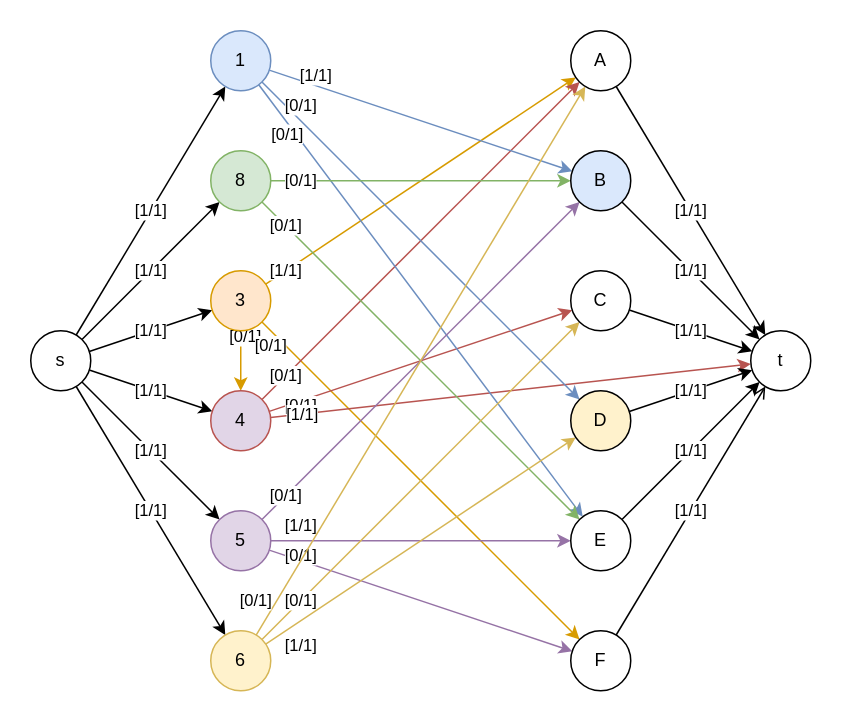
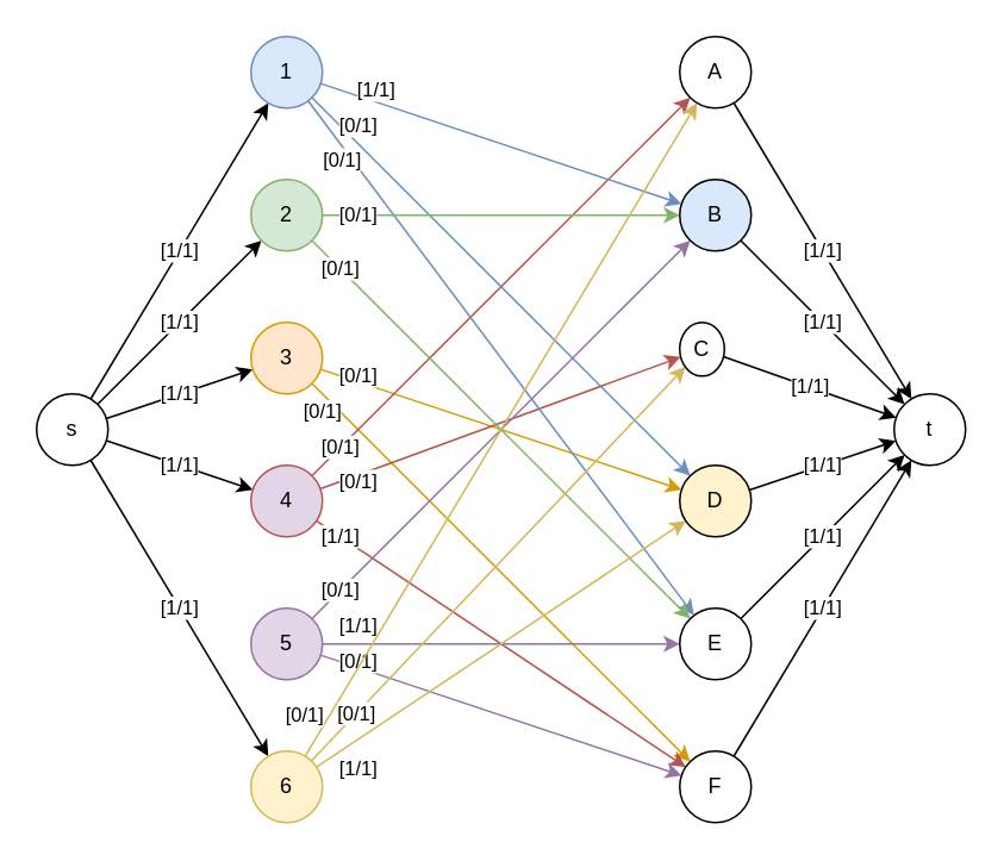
  <mxCell id="0" />
  <mxCell id="1" parent="0" />
  <mxCell id="2" value="[1/1]" style="rounded=0;orthogonalLoop=1;jettySize=auto;html=1;" edge="1" parent="1" source="8" target="20"><mxGeometry relative="1" as="geometry" /></mxCell>
  <mxCell id="3" value="[1/1]" style="rounded=0;orthogonalLoop=1;jettySize=auto;html=1;" edge="1" parent="1" source="8" target="23"><mxGeometry relative="1" as="geometry" /></mxCell>
  <mxCell id="4" value="[1/1]" style="rounded=0;orthogonalLoop=1;jettySize=auto;html=1;" edge="1" parent="1" source="8" target="12"><mxGeometry relative="1" as="geometry" /></mxCell>
  <mxCell id="5" value="[1/1]" style="rounded=0;orthogonalLoop=1;jettySize=auto;html=1;" edge="1" parent="1" source="8" target="16"><mxGeometry relative="1" as="geometry" /></mxCell>
- <mxCell id="6" value="[1/1]" style="rounded=0;orthogonalLoop=1;jettySize=auto;html=1;" edge="1" parent="1" source="8" target="27"><mxGeometry relative="1" as="geometry" /></mxCell>
  <mxCell id="7" value="[1/1]" style="rounded=0;orthogonalLoop=1;jettySize=auto;html=1;" edge="1" parent="1" source="8" target="31"><mxGeometry relative="1" as="geometry" /></mxCell>
  <mxCell id="8" value="s" style="ellipse;whiteSpace=wrap;html=1;aspect=fixed;" vertex="1" parent="1"><mxGeometry x="20" y="220" width="40" height="40" as="geometry" /></mxCell>
- <mxCell id="9" value="[1/1]" style="rounded=0;orthogonalLoop=1;jettySize=auto;html=1;fillColor=#ffe6cc;strokeColor=#d79b00;" edge="1" parent="1" source="12" target="37"><mxGeometry x="-0.871" relative="1" as="geometry"><mxPoint as="offset" /></mxGeometry></mxCell>
- <mxCell id="10" value="[0/1]" style="rounded=0;orthogonalLoop=1;jettySize=auto;html=1;fillColor=#ffe6cc;strokeColor=#d79b00;" edge="1" parent="1" source="12" target="16"><mxGeometry x="-0.802" y="3" relative="1" as="geometry"><mxPoint as="offset" /></mxGeometry></mxCell>
+ <mxCell id="10" value="[0/1]" style="rounded=0;orthogonalLoop=1;jettySize=auto;html=1;fillColor=#ffe6cc;strokeColor=#d79b00;" edge="1" parent="1" source="12" target="35"><mxGeometry x="-0.802" y="3" relative="1" as="geometry"><mxPoint as="offset" /></mxGeometry></mxCell>
  <mxCell id="11" value="[0/1]" style="rounded=0;orthogonalLoop=1;jettySize=auto;html=1;fillColor=#ffe6cc;strokeColor=#d79b00;" edge="1" parent="1" source="12" target="43"><mxGeometry x="-0.897" y="-7" relative="1" as="geometry"><mxPoint as="offset" /></mxGeometry></mxCell>
  <mxCell id="12" value="3" style="ellipse;whiteSpace=wrap;html=1;aspect=fixed;fillColor=#ffe6cc;strokeColor=#d79b00;" vertex="1" parent="1"><mxGeometry x="140" y="180" width="40" height="40" as="geometry" /></mxCell>
  <mxCell id="13" value="[0/1]" style="rounded=0;orthogonalLoop=1;jettySize=auto;html=1;fillColor=#f8cecc;strokeColor=#b85450;" edge="1" parent="1" source="16" target="37"><mxGeometry x="-0.85" relative="1" as="geometry"><mxPoint as="offset" /></mxGeometry></mxCell>
  <mxCell id="14" value="[0/1]" style="rounded=0;orthogonalLoop=1;jettySize=auto;html=1;fillColor=#f8cecc;strokeColor=#b85450;" edge="1" parent="1" source="16" target="33"><mxGeometry x="-0.802" y="-3" relative="1" as="geometry"><mxPoint as="offset" /></mxGeometry></mxCell>
- <mxCell id="15" value="[1/1]" style="rounded=0;orthogonalLoop=1;jettySize=auto;html=1;fillColor=#f8cecc;strokeColor=#b85450;" edge="1" parent="1" source="16" target="44"><mxGeometry x="-0.871" relative="1" as="geometry"><mxPoint as="offset" /></mxGeometry></mxCell>
+ <mxCell id="15" value="[1/1]" style="rounded=0;orthogonalLoop=1;jettySize=auto;html=1;fillColor=#f8cecc;strokeColor=#b85450;" edge="1" parent="1" source="16" target="43"><mxGeometry x="-0.871" relative="1" as="geometry"><mxPoint as="offset" /></mxGeometry></mxCell>
  <mxCell id="16" value="4" style="ellipse;whiteSpace=wrap;html=1;aspect=fixed;fillColor=#e1d5e7;strokeColor=#b85450;" vertex="1" parent="1"><mxGeometry x="140" y="260" width="40" height="40" as="geometry" /></mxCell>
  <mxCell id="17" value="[1/1]" style="rounded=0;orthogonalLoop=1;jettySize=auto;html=1;fillColor=#dae8fc;strokeColor=#6c8ebf;" edge="1" parent="1" source="20" target="39"><mxGeometry x="-0.713" y="6" relative="1" as="geometry"><mxPoint as="offset" /></mxGeometry></mxCell>
  <mxCell id="18" value="[0/1]" style="rounded=0;orthogonalLoop=1;jettySize=auto;html=1;fillColor=#dae8fc;strokeColor=#6c8ebf;" edge="1" parent="1" source="20" target="35"><mxGeometry x="-0.803" y="7" relative="1" as="geometry"><mxPoint as="offset" /></mxGeometry></mxCell>
  <mxCell id="19" value="[0/1]" style="rounded=0;orthogonalLoop=1;jettySize=auto;html=1;fillColor=#dae8fc;strokeColor=#6c8ebf;" edge="1" parent="1" source="20" target="41"><mxGeometry x="-0.788" y="-4" relative="1" as="geometry"><mxPoint x="-1" as="offset" /></mxGeometry></mxCell>
  <mxCell id="20" value="1" style="ellipse;whiteSpace=wrap;html=1;aspect=fixed;fillColor=#dae8fc;strokeColor=#6c8ebf;" vertex="1" parent="1"><mxGeometry x="140" y="20" width="40" height="40" as="geometry" /></mxCell>
  <mxCell id="21" value="[0/1]" style="rounded=0;orthogonalLoop=1;jettySize=auto;html=1;fillColor=#d5e8d4;strokeColor=#82b366;" edge="1" parent="1" source="23" target="39"><mxGeometry x="-0.8" relative="1" as="geometry"><mxPoint as="offset" /></mxGeometry></mxCell>
  <mxCell id="22" value="[0/1]" style="rounded=0;orthogonalLoop=1;jettySize=auto;html=1;fillColor=#d5e8d4;strokeColor=#82b366;" edge="1" parent="1" source="23" target="41"><mxGeometry x="-0.85" relative="1" as="geometry"><mxPoint as="offset" /></mxGeometry></mxCell>
- <mxCell id="23" value="8" style="ellipse;whiteSpace=wrap;html=1;aspect=fixed;fillColor=#d5e8d4;strokeColor=#82b366;" vertex="1" parent="1"><mxGeometry x="140" y="100" width="40" height="40" as="geometry" /></mxCell>
+ <mxCell id="23" value="2" style="ellipse;whiteSpace=wrap;html=1;aspect=fixed;fillColor=#d5e8d4;strokeColor=#82b366;" vertex="1" parent="1"><mxGeometry x="140" y="100" width="40" height="40" as="geometry" /></mxCell>
  <mxCell id="24" value="[0/1]" style="rounded=0;orthogonalLoop=1;jettySize=auto;html=1;fillColor=#e1d5e7;strokeColor=#9673a6;" edge="1" parent="1" source="27" target="39"><mxGeometry x="-0.85" relative="1" as="geometry"><mxPoint as="offset" /></mxGeometry></mxCell>
  <mxCell id="25" value="[1/1]" style="rounded=0;orthogonalLoop=1;jettySize=auto;html=1;fillColor=#e1d5e7;strokeColor=#9673a6;" edge="1" parent="1" source="27" target="41"><mxGeometry x="-0.8" y="10" relative="1" as="geometry"><mxPoint as="offset" /></mxGeometry></mxCell>
  <mxCell id="26" value="[0/1]" style="rounded=0;orthogonalLoop=1;jettySize=auto;html=1;fillColor=#e1d5e7;strokeColor=#9673a6;" edge="1" parent="1" source="27" target="43"><mxGeometry x="-0.802" y="3" relative="1" as="geometry"><mxPoint as="offset" /></mxGeometry></mxCell>
  <mxCell id="27" value="5" style="ellipse;whiteSpace=wrap;html=1;aspect=fixed;fillColor=#e1d5e7;strokeColor=#9673a6;" vertex="1" parent="1"><mxGeometry x="140" y="340" width="40" height="40" as="geometry" /></mxCell>
  <mxCell id="28" value="[0/1]" style="rounded=0;orthogonalLoop=1;jettySize=auto;html=1;fillColor=#fff2cc;strokeColor=#d6b656;" edge="1" parent="1" source="31" target="37"><mxGeometry x="-0.909" y="12" relative="1" as="geometry"><mxPoint as="offset" /></mxGeometry></mxCell>
  <mxCell id="29" value="[0/1]" style="rounded=0;orthogonalLoop=1;jettySize=auto;html=1;fillColor=#fff2cc;strokeColor=#d6b656;" edge="1" parent="1" source="31" target="33"><mxGeometry x="-0.756" relative="1" as="geometry"><mxPoint as="offset" /></mxGeometry></mxCell>
  <mxCell id="30" value="[1/1]" style="rounded=0;orthogonalLoop=1;jettySize=auto;html=1;fillColor=#fff2cc;strokeColor=#d6b656;" edge="1" parent="1" source="31" target="35"><mxGeometry x="-0.848" y="-14" relative="1" as="geometry"><mxPoint as="offset" /></mxGeometry></mxCell>
  <mxCell id="31" value="6" style="ellipse;whiteSpace=wrap;html=1;aspect=fixed;fillColor=#fff2cc;strokeColor=#d6b656;" vertex="1" parent="1"><mxGeometry x="140" y="420" width="40" height="40" as="geometry" /></mxCell>
  <mxCell id="32" value="[1/1]" style="rounded=0;orthogonalLoop=1;jettySize=auto;html=1;" edge="1" parent="1" source="33" target="44"><mxGeometry relative="1" as="geometry" /></mxCell>
- <mxCell id="33" value="C" style="ellipse;whiteSpace=wrap;html=1;aspect=fixed;" vertex="1" parent="1"><mxGeometry x="380" y="180" width="40" height="40" as="geometry" /></mxCell>
+ <mxCell id="33" value="C" style="ellipse;whiteSpace=wrap;html=1;aspect=fixed;" vertex="1" parent="1"><mxGeometry x="380" y="180" width="25" height="30" as="geometry" /></mxCell>
  <mxCell id="34" value="[1/1]" style="rounded=0;orthogonalLoop=1;jettySize=auto;html=1;" edge="1" parent="1" source="35" target="44"><mxGeometry relative="1" as="geometry" /></mxCell>
  <mxCell id="35" value="D" style="ellipse;whiteSpace=wrap;html=1;aspect=fixed;fillColor=#fff2cc;" vertex="1" parent="1"><mxGeometry x="380" y="260" width="40" height="40" as="geometry" /></mxCell>
  <mxCell id="36" value="[1/1]" style="rounded=0;orthogonalLoop=1;jettySize=auto;html=1;" edge="1" parent="1" source="37" target="44"><mxGeometry relative="1" as="geometry" /></mxCell>
  <mxCell id="37" value="A" style="ellipse;whiteSpace=wrap;html=1;aspect=fixed;" vertex="1" parent="1"><mxGeometry x="380" y="20" width="40" height="40" as="geometry" /></mxCell>
  <mxCell id="38" value="[1/1]" style="rounded=0;orthogonalLoop=1;jettySize=auto;html=1;" edge="1" parent="1" source="39" target="44"><mxGeometry relative="1" as="geometry" /></mxCell>
  <mxCell id="39" value="B" style="ellipse;whiteSpace=wrap;html=1;aspect=fixed;fillColor=#dae8fc;" vertex="1" parent="1"><mxGeometry x="380" y="100" width="40" height="40" as="geometry" /></mxCell>
  <mxCell id="40" value="[1/1]" style="rounded=0;orthogonalLoop=1;jettySize=auto;html=1;" edge="1" parent="1" source="41" target="44"><mxGeometry relative="1" as="geometry" /></mxCell>
  <mxCell id="41" value="E" style="ellipse;whiteSpace=wrap;html=1;aspect=fixed;" vertex="1" parent="1"><mxGeometry x="380" y="340" width="40" height="40" as="geometry" /></mxCell>
- <mxCell id="42" value="[1/1]" style="rounded=0;orthogonalLoop=1;jettySize=auto;html=1;endArrow=open;" edge="1" parent="1" source="43" target="44"><mxGeometry relative="1" as="geometry" /></mxCell>
+ <mxCell id="42" value="[1/1]" style="rounded=0;orthogonalLoop=1;jettySize=auto;html=1;" edge="1" parent="1" source="43" target="44"><mxGeometry relative="1" as="geometry" /></mxCell>
  <mxCell id="43" value="F" style="ellipse;whiteSpace=wrap;html=1;aspect=fixed;" vertex="1" parent="1"><mxGeometry x="380" y="420" width="40" height="40" as="geometry" /></mxCell>
  <mxCell id="44" value="t" style="ellipse;whiteSpace=wrap;html=1;aspect=fixed;" vertex="1" parent="1"><mxGeometry x="500" y="220" width="40" height="40" as="geometry" /></mxCell>
